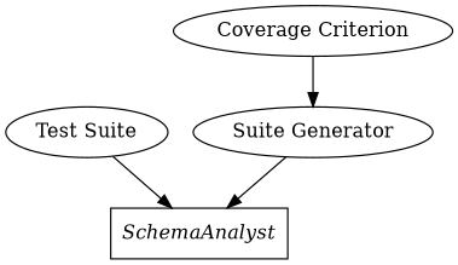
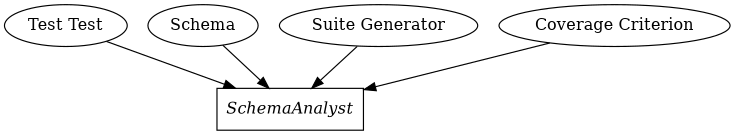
  digraph {
    rankdir=TB
    n1 [fontname="Times-Italic" label=SchemaAnalyst shape=box]
-   n2 [label="Test Suite"]
+   n2 [label="Test Test"]
+   n3 [label=Schema]
    n4 [label="Suite Generator"]
    n5 [label="Coverage Criterion"]
    n2 -> n1
+   n3 -> n1
    n4 -> n1
-   n5 -> n4
+   n5 -> n1
  }
